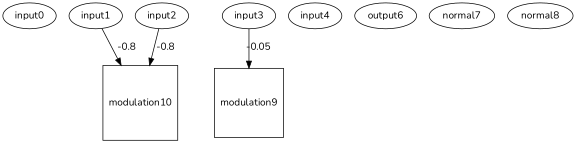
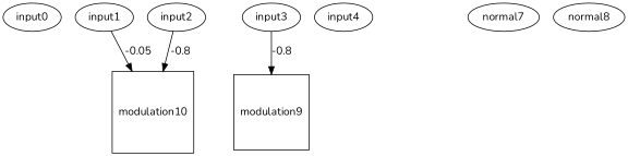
  digraph {
    fontname=Nunito
    node [fontname=Nunito]
    edge [fontname=Nunito]
    n1 [label=input0]
    n2 [label=input1]
    n3 [label=modulation10 shape=square]
    n4 [label=modulation9 shape=square]
    n5 [label=input2]
    n6 [label=input3]
    n7 [label=input4]
-   n8 [label=output6]
    n9 [label=normal7]
    n10 [label=normal8]
-   n2 -> n3 [label=-0.8]
+   n2 -> n3 [label=-0.05]
    n5 -> n3 [label=-0.8]
-   n6 -> n4 [label=-0.05]
+   n6 -> n4 [label=-0.8]
  }
